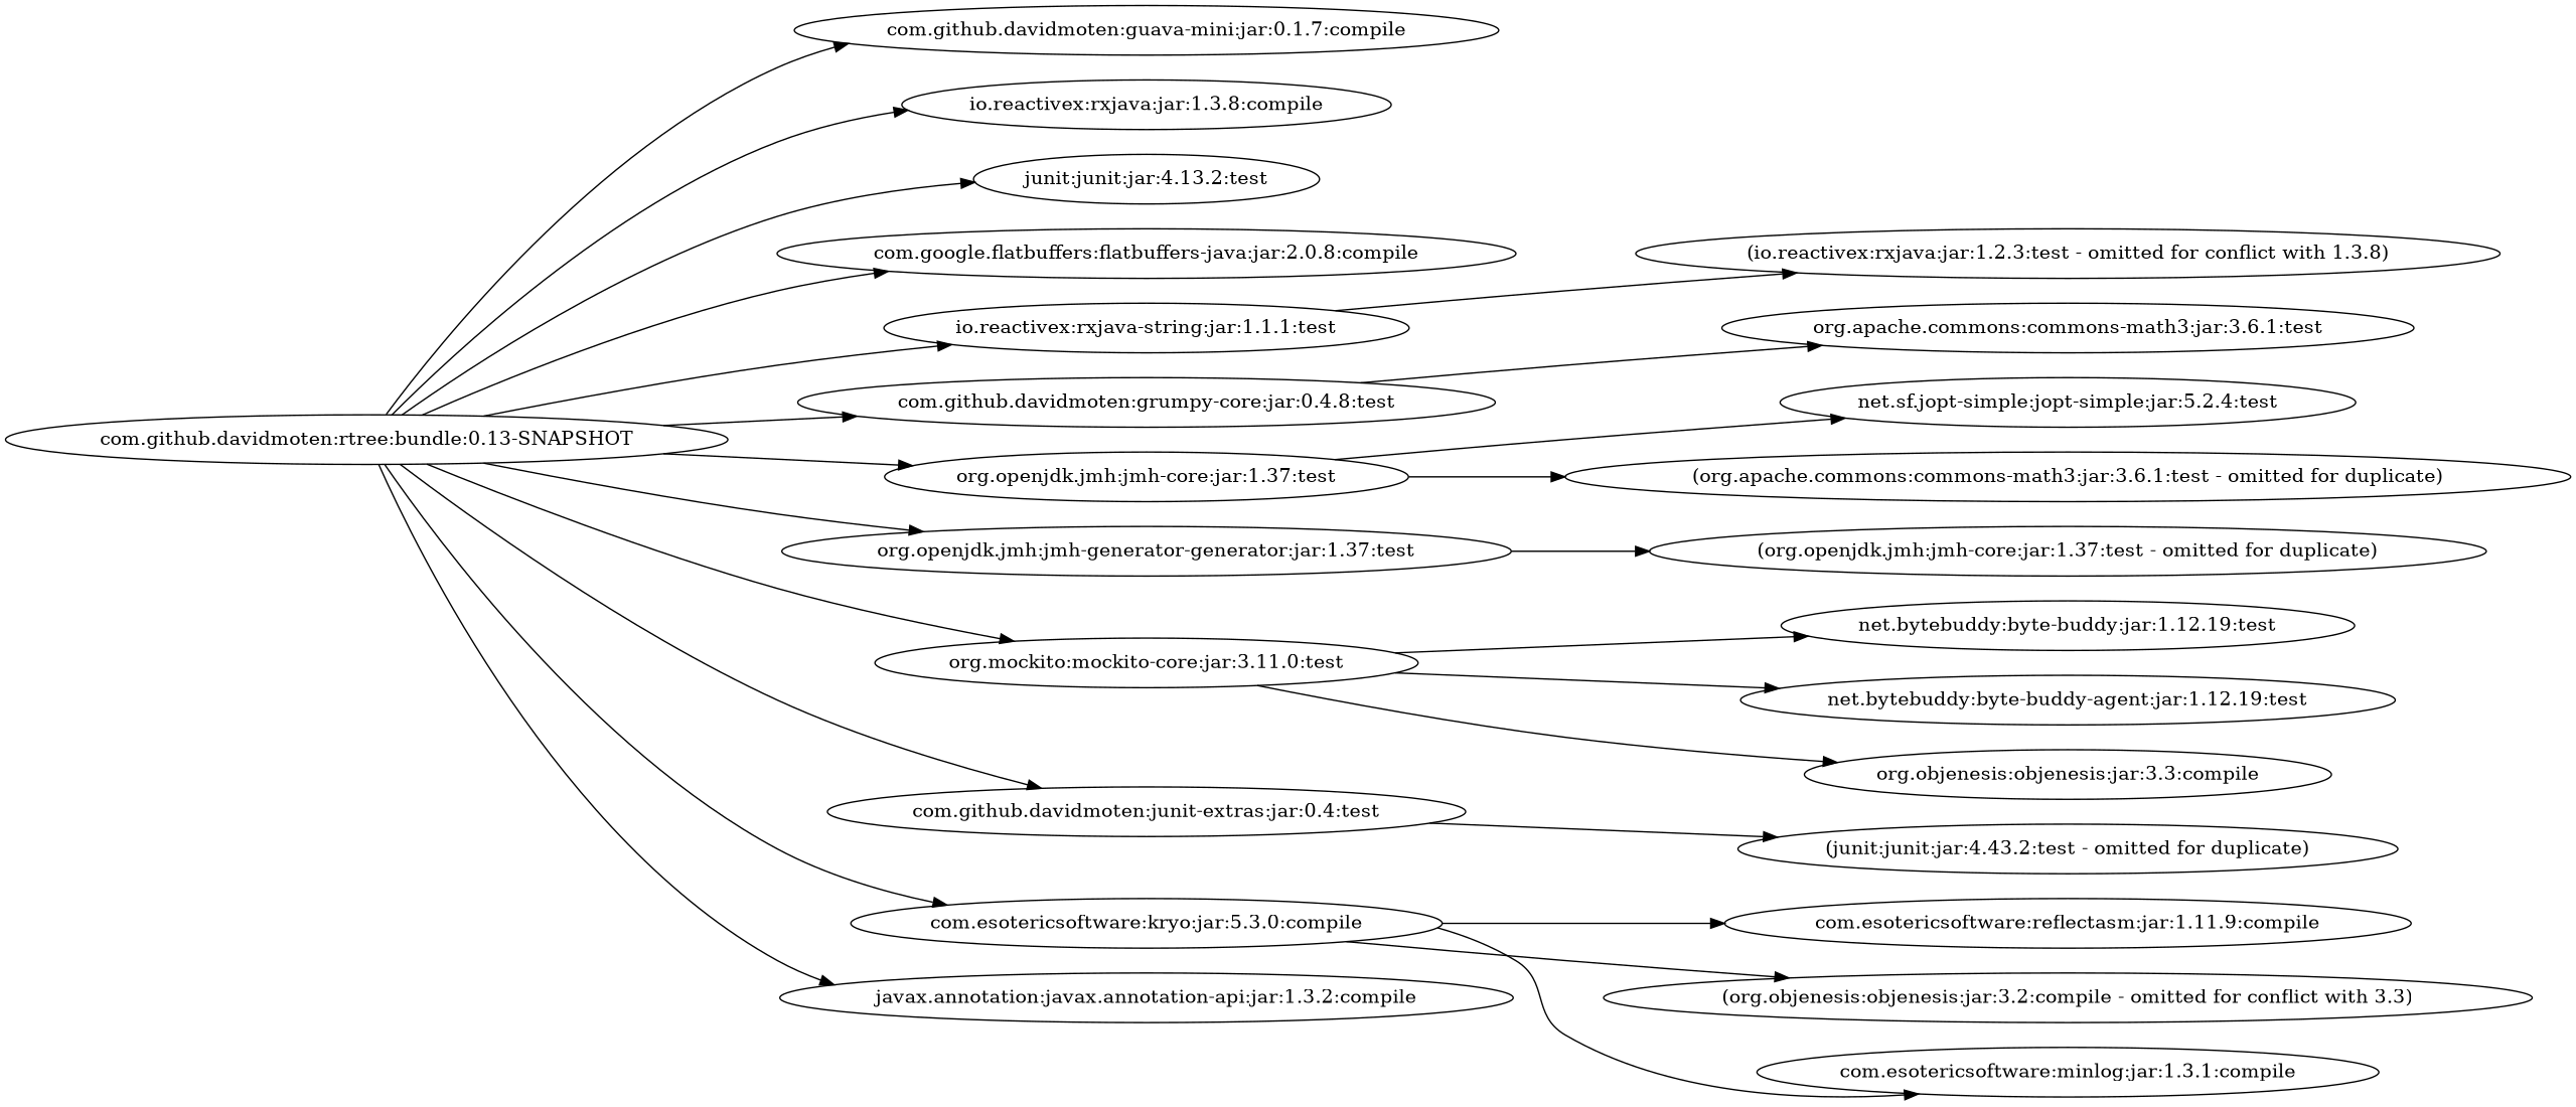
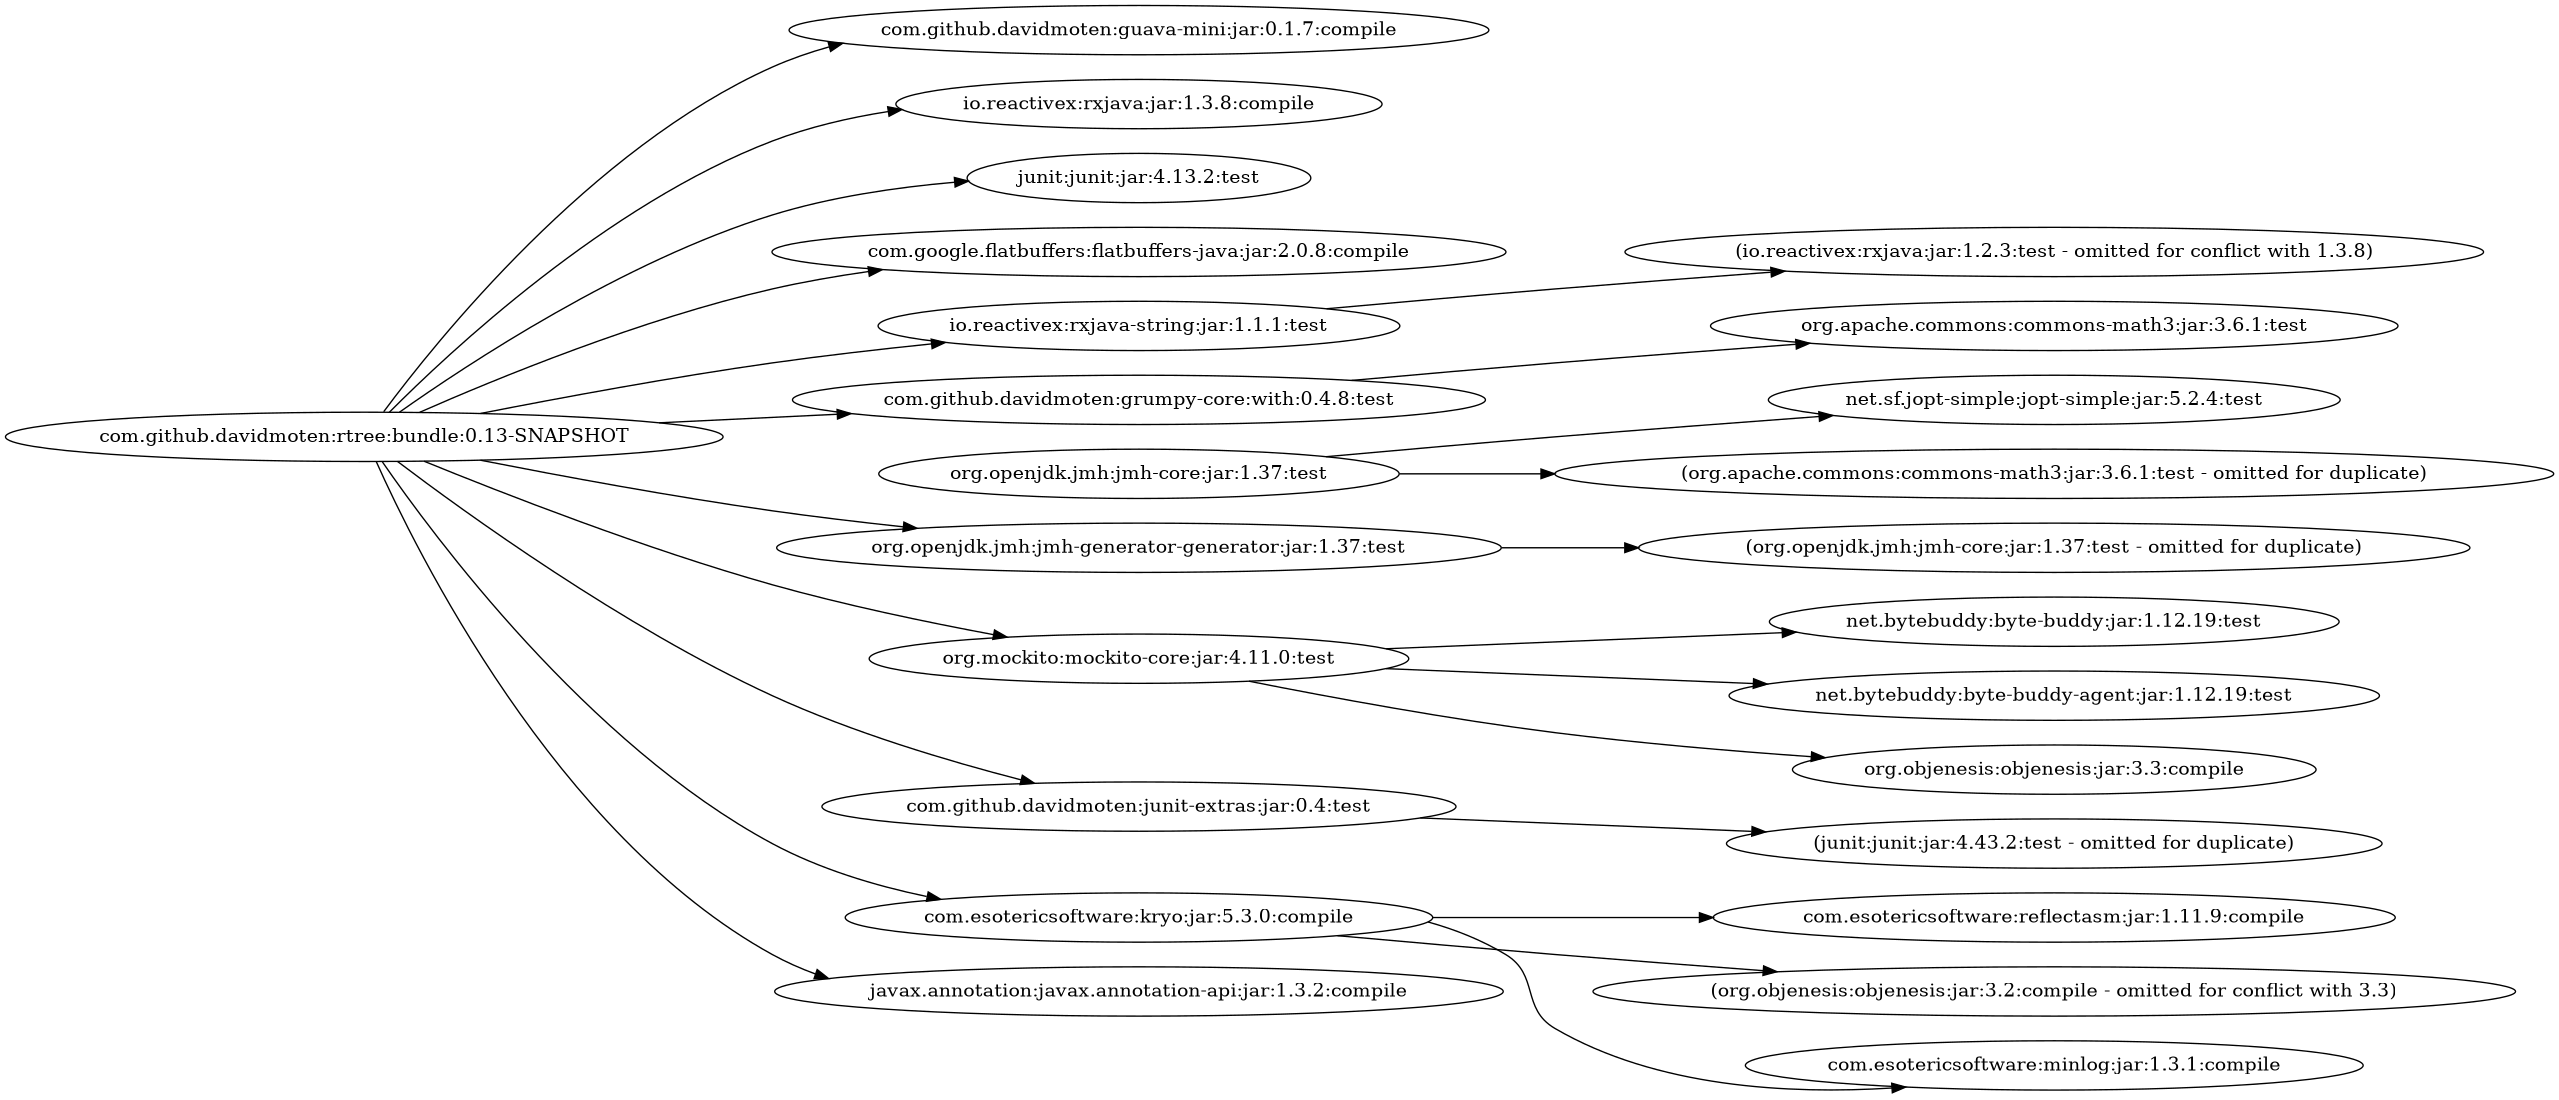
  digraph {
    rankdir=LR
    "com.github.davidmoten:rtree:bundle:0.13-SNAPSHOT"
    "com.github.davidmoten:guava-mini:jar:0.1.7:compile"
    "io.reactivex:rxjava:jar:1.3.8:compile"
    "junit:junit:jar:4.13.2:test"
    "com.google.flatbuffers:flatbuffers-java:jar:2.0.8:compile"
    "io.reactivex:rxjava-string:jar:1.1.1:test"
-   "com.github.davidmoten:grumpy-core:jar:0.4.8:test"
+   "com.github.davidmoten:grumpy-core:jar:0.4.8:test" [label="com.github.davidmoten:grumpy-core:with:0.4.8:test"]
    "org.openjdk.jmh:jmh-core:jar:1.37:test"
    n9 [label="org.openjdk.jmh:jmh-generator-generator:jar:1.37:test"]
-   "org.mockito:mockito-core:jar:4.11.0:test" [label="org.mockito:mockito-core:jar:3.11.0:test"]
+   "org.mockito:mockito-core:jar:4.11.0:test"
    "com.github.davidmoten:junit-extras:jar:0.4:test"
    "com.esotericsoftware:kryo:jar:5.3.0:compile"
    "javax.annotation:javax.annotation-api:jar:1.3.2:compile"
    "(io.reactivex:rxjava:jar:1.2.3:test - omitted for conflict with 1.3.8)"
    "org.apache.commons:commons-math3:jar:3.6.1:test"
    n16 [label="net.sf.jopt-simple:jopt-simple:jar:5.2.4:test"]
    "(org.apache.commons:commons-math3:jar:3.6.1:test - omitted for duplicate)"
    "(org.openjdk.jmh:jmh-core:jar:1.37:test - omitted for duplicate)"
    "net.bytebuddy:byte-buddy:jar:1.12.19:test"
    "net.bytebuddy:byte-buddy-agent:jar:1.12.19:test"
    "org.objenesis:objenesis:jar:3.3:compile"
    n22 [label="(junit:junit:jar:4.43.2:test - omitted for duplicate)"]
    "com.esotericsoftware:reflectasm:jar:1.11.9:compile"
    "(org.objenesis:objenesis:jar:3.2:compile - omitted for conflict with 3.3)"
    "com.esotericsoftware:minlog:jar:1.3.1:compile"
    "com.github.davidmoten:rtree:bundle:0.13-SNAPSHOT" -> "com.github.davidmoten:guava-mini:jar:0.1.7:compile"
    "com.github.davidmoten:rtree:bundle:0.13-SNAPSHOT" -> "io.reactivex:rxjava:jar:1.3.8:compile"
    "com.github.davidmoten:rtree:bundle:0.13-SNAPSHOT" -> "junit:junit:jar:4.13.2:test"
    "com.github.davidmoten:rtree:bundle:0.13-SNAPSHOT" -> "com.google.flatbuffers:flatbuffers-java:jar:2.0.8:compile"
    "com.github.davidmoten:rtree:bundle:0.13-SNAPSHOT" -> "io.reactivex:rxjava-string:jar:1.1.1:test"
    "com.github.davidmoten:rtree:bundle:0.13-SNAPSHOT" -> "com.github.davidmoten:grumpy-core:jar:0.4.8:test"
-   "com.github.davidmoten:rtree:bundle:0.13-SNAPSHOT" -> "org.openjdk.jmh:jmh-core:jar:1.37:test"
    "com.github.davidmoten:rtree:bundle:0.13-SNAPSHOT" -> n9
    "com.github.davidmoten:rtree:bundle:0.13-SNAPSHOT" -> "org.mockito:mockito-core:jar:4.11.0:test"
    "com.github.davidmoten:rtree:bundle:0.13-SNAPSHOT" -> "com.github.davidmoten:junit-extras:jar:0.4:test"
    "com.github.davidmoten:rtree:bundle:0.13-SNAPSHOT" -> "com.esotericsoftware:kryo:jar:5.3.0:compile"
    "com.github.davidmoten:rtree:bundle:0.13-SNAPSHOT" -> "javax.annotation:javax.annotation-api:jar:1.3.2:compile"
    "io.reactivex:rxjava-string:jar:1.1.1:test" -> "(io.reactivex:rxjava:jar:1.2.3:test - omitted for conflict with 1.3.8)"
    "com.github.davidmoten:grumpy-core:jar:0.4.8:test" -> "org.apache.commons:commons-math3:jar:3.6.1:test"
    "org.openjdk.jmh:jmh-core:jar:1.37:test" -> n16
    "org.openjdk.jmh:jmh-core:jar:1.37:test" -> "(org.apache.commons:commons-math3:jar:3.6.1:test - omitted for duplicate)"
    n9 -> "(org.openjdk.jmh:jmh-core:jar:1.37:test - omitted for duplicate)"
    "org.mockito:mockito-core:jar:4.11.0:test" -> "net.bytebuddy:byte-buddy:jar:1.12.19:test"
    "org.mockito:mockito-core:jar:4.11.0:test" -> "net.bytebuddy:byte-buddy-agent:jar:1.12.19:test"
    "org.mockito:mockito-core:jar:4.11.0:test" -> "org.objenesis:objenesis:jar:3.3:compile"
    "com.github.davidmoten:junit-extras:jar:0.4:test" -> n22
    "com.esotericsoftware:kryo:jar:5.3.0:compile" -> "com.esotericsoftware:reflectasm:jar:1.11.9:compile"
    "com.esotericsoftware:kryo:jar:5.3.0:compile" -> "(org.objenesis:objenesis:jar:3.2:compile - omitted for conflict with 3.3)"
    "com.esotericsoftware:kryo:jar:5.3.0:compile" -> "com.esotericsoftware:minlog:jar:1.3.1:compile"
  }
